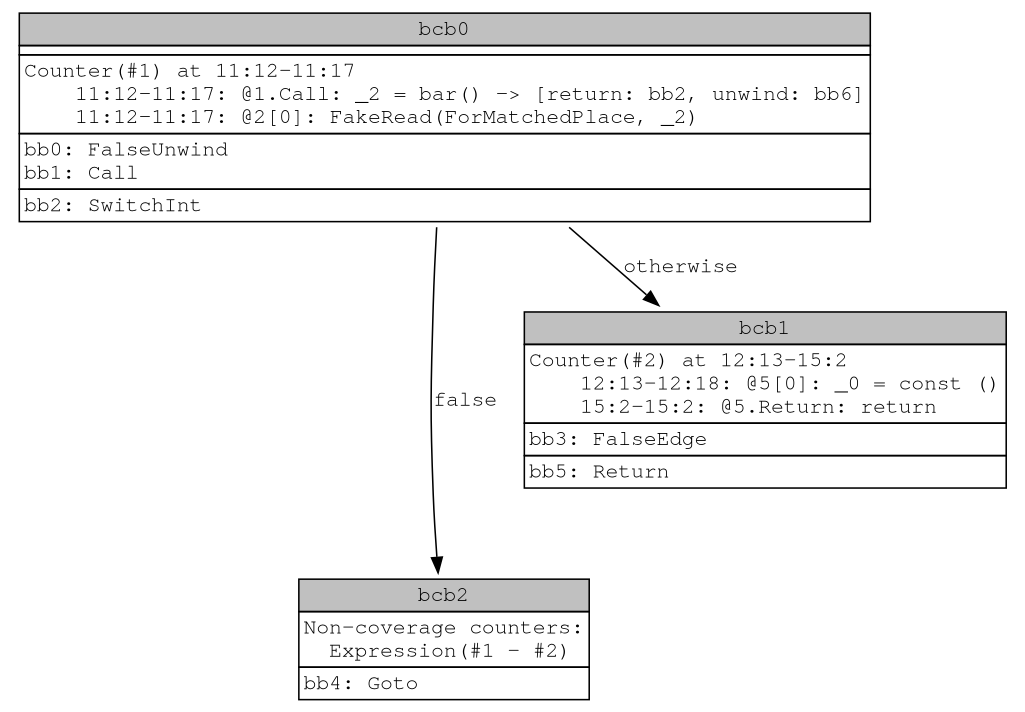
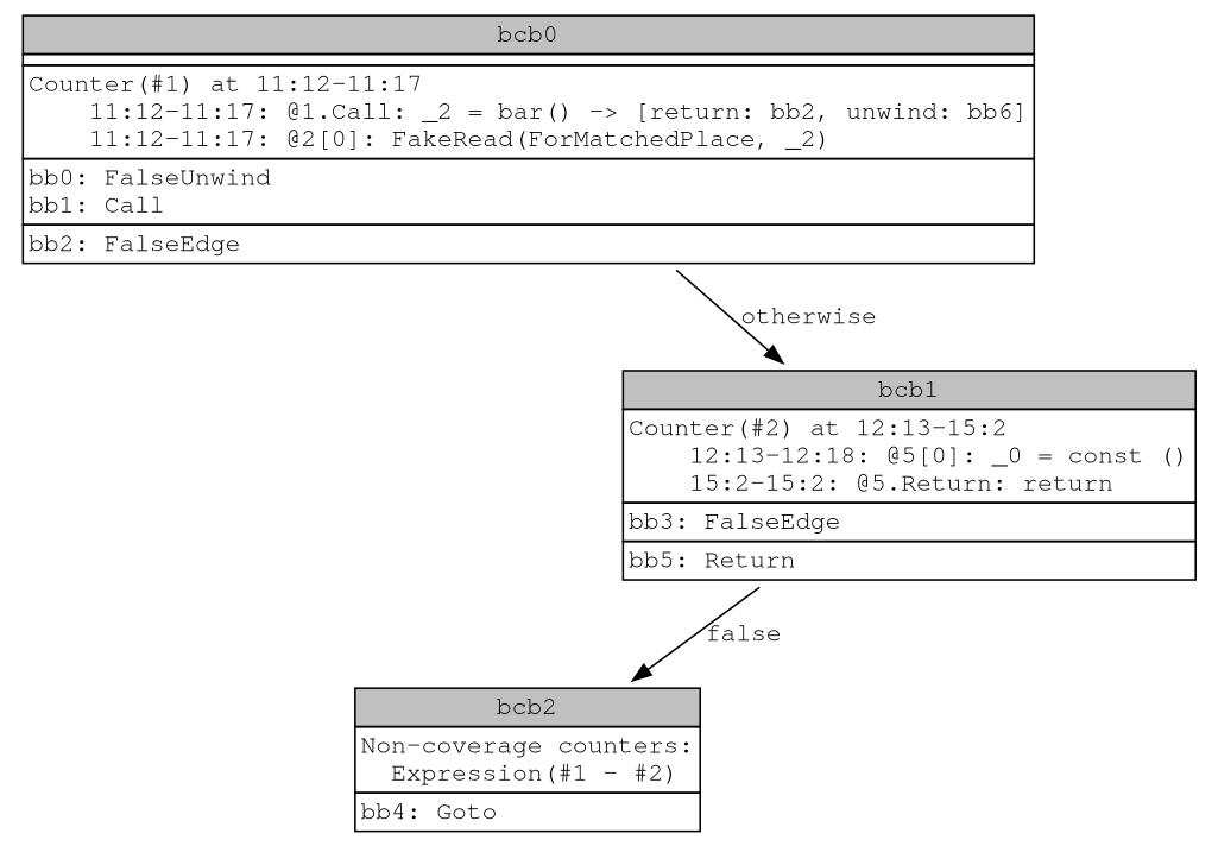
  digraph {
    fontname="Courier, monospace"
    node [fontname="Courier, monospace" shape=none]
    edge [fontname="Courier, monospace"]
    n1 [label=<<table border="0" cellborder="1" cellspacing="0"><tr><td bgcolor="gray" align="center" colspan="1">bcb2</td></tr><tr><td align="left" balign="left">Non-coverage counters:<br/>  Expression(#1 - #2)</td></tr><tr><td align="left" balign="left">bb4: Goto</td></tr></table>>]
-   n2 [label=<<table border="0" cellborder="1" cellspacing="0"><tr><td bgcolor="gray" align="center" colspan="1">bcb0</td></tr><tr><td align="left" balign="left"></td></tr><tr><td align="left" balign="left">Counter(#1) at 11:12-11:17<br/>    11:12-11:17: @1.Call: _2 = bar() -&gt; [return: bb2, unwind: bb6]<br/>    11:12-11:17: @2[0]: FakeRead(ForMatchedPlace, _2)</td></tr><tr><td align="left" balign="left">bb0: FalseUnwind<br/>bb1: Call</td></tr><tr><td align="left" balign="left">bb2: SwitchInt</td></tr></table>>]
+   n2 [label=<<table border="0" cellborder="1" cellspacing="0"><tr><td bgcolor="gray" align="center" colspan="1">bcb0</td></tr><tr><td align="left" balign="left"></td></tr><tr><td align="left" balign="left">Counter(#1) at 11:12-11:17<br/>    11:12-11:17: @1.Call: _2 = bar() -&gt; [return: bb2, unwind: bb6]<br/>    11:12-11:17: @2[0]: FakeRead(ForMatchedPlace, _2)</td></tr><tr><td align="left" balign="left">bb0: FalseUnwind<br/>bb1: Call</td></tr><tr><td align="left" balign="left">bb2: FalseEdge</td></tr></table>>]
    n3 [label=<<table border="0" cellborder="1" cellspacing="0"><tr><td bgcolor="gray" align="center" colspan="1">bcb1</td></tr><tr><td align="left" balign="left">Counter(#2) at 12:13-15:2<br/>    12:13-12:18: @5[0]: _0 = const ()<br/>    15:2-15:2: @5.Return: return</td></tr><tr><td align="left" balign="left">bb3: FalseEdge</td></tr><tr><td align="left" balign="left">bb5: Return</td></tr></table>>]
-   n2 -> n1 [label=<false>]
+   n3 -> n1 [label=<false>]
    n2 -> n3 [label=<otherwise>]
  }
